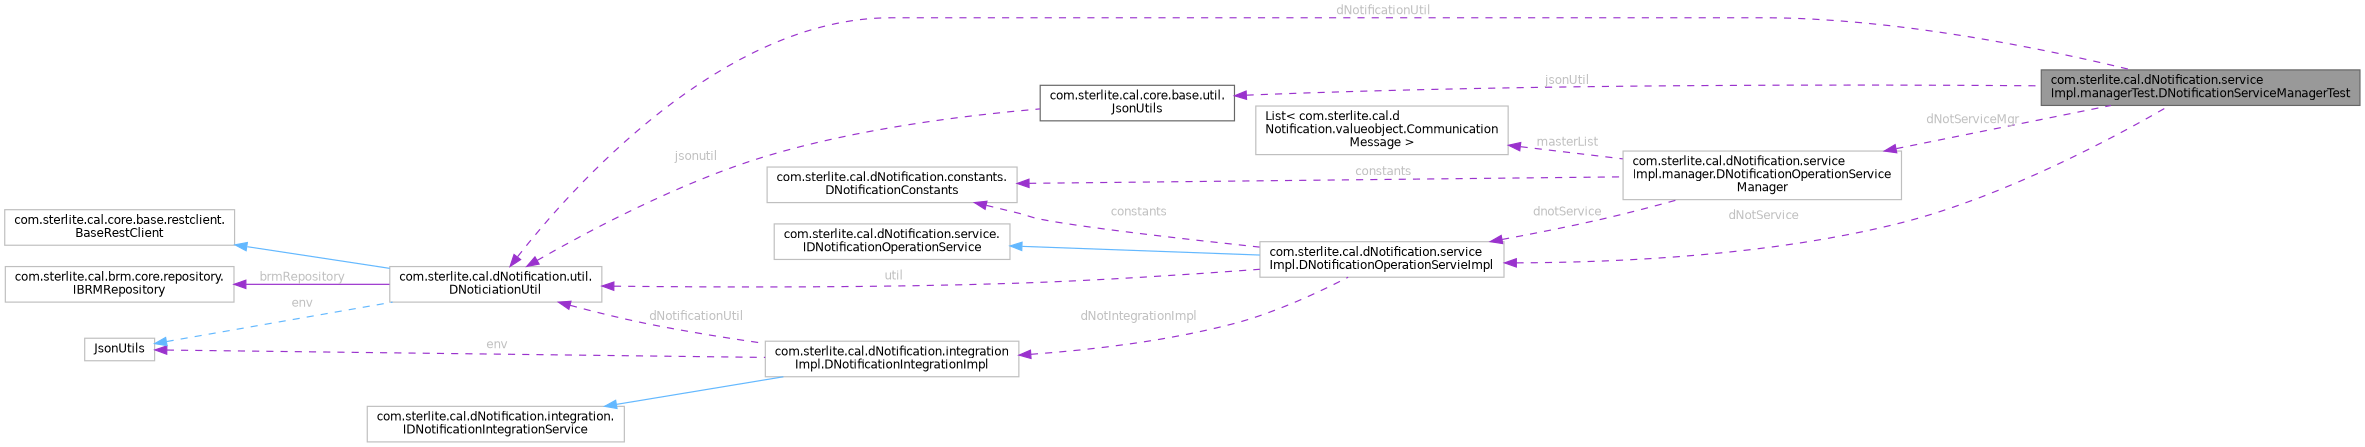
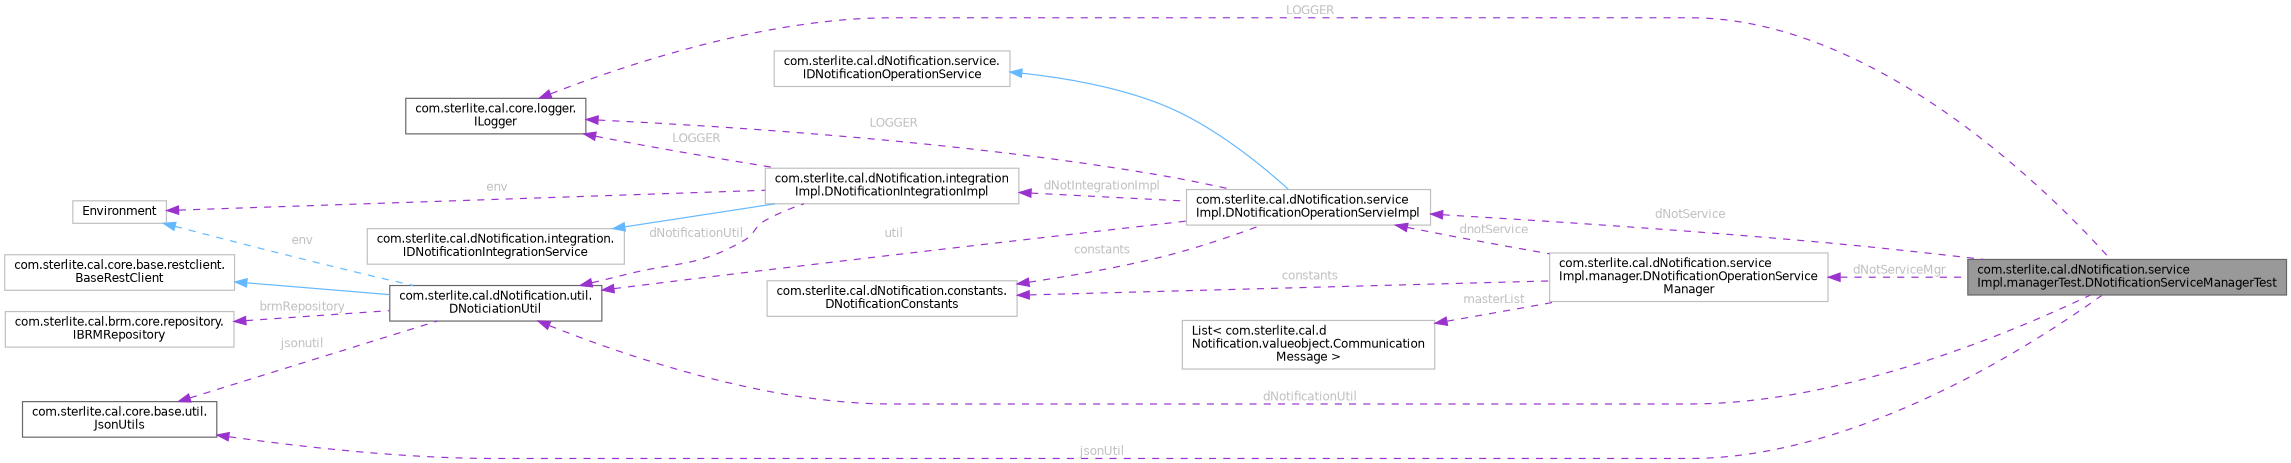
  digraph {
    rankdir=LR
    node [color=grey75 fillcolor=white fontname=Helvetica fontsize=10 shape=box style=filled]
    edge [color=darkorchid3 dir=back fontcolor=grey fontname=Helvetica fontsize=10 labelfontname=Helvetica labelfontsize=10 style=dashed]
    n1 [color=gray40 fillcolor=grey60 fontcolor=black height=0.2 label="com.sterlite.cal.dNotification.service\lImpl.managerTest.DNotificationServiceManagerTest" width=0.4]
+   n2 [color=gray40 height=0.2 label="com.sterlite.cal.core.logger.\lILogger" width=0.4]
    n3 [height=0.2 label="com.sterlite.cal.dNotification.service\lImpl.DNotificationOperationServieImpl" width=0.4]
    n4 [height=0.2 label="com.sterlite.cal.dNotification.integration\lImpl.DNotificationIntegrationImpl" width=0.4]
    n5 [height=0.2 label="com.sterlite.cal.dNotification.service\lImpl.manager.DNotificationOperationService\lManager" width=0.4]
    n6 [height=0.2 label="com.sterlite.cal.dNotification.service.\lIDNotificationOperationService" width=0.4]
-   n7 [height=0.2 label="com.sterlite.cal.dNotification.util.\lDNoticiationUtil" width=0.4]
+   n7 [color=gray40 height=0.2 label="com.sterlite.cal.dNotification.util.\lDNoticiationUtil" width=0.4]
    n8 [height=0.2 label="com.sterlite.cal.core.base.restclient.\lBaseRestClient" width=0.4]
    n9 [height=0.2 label="com.sterlite.cal.brm.core.repository.\lIBRMRepository" width=0.4]
-   n10 [height=0.2 label=JsonUtils width=0.4]
+   n10 [height=0.2 label=Environment width=0.4]
    n11 [color=gray40 height=0.2 label="com.sterlite.cal.core.base.util.\lJsonUtils" width=0.4]
    n12 [height=0.2 label="com.sterlite.cal.dNotification.constants.\lDNotificationConstants" width=0.4]
    n13 [height=0.2 label="com.sterlite.cal.dNotification.integration.\lIDNotificationIntegrationService" width=0.4]
    n14 [height=0.2 label="List\< com.sterlite.cal.d\lNotification.valueobject.Communication\lMessage \>" width=0.4]
+   n2 -> n1 [label=" LOGGER"]
+   n2 -> n3 [label=" LOGGER"]
+   n2 -> n4 [label=" LOGGER"]
    n3 -> n1 [label=" dNotService"]
    n3 -> n5 [label=" dnotService"]
    n4 -> n3 [label=" dNotIntegrationImpl"]
    n5 -> n1 [label=" dNotServiceMgr"]
    n6 -> n3 [color=steelblue1 style=solid fontcolor=""]
    n7 -> n1 [label=" dNotificationUtil"]
    n7 -> n3 [label=" util"]
    n7 -> n4 [label=" dNotificationUtil"]
    n8 -> n7 [color=steelblue1 style=solid fontcolor=""]
-   n9 -> n7 [label=" brmRepository" style=solid]
+   n9 -> n7 [label=" brmRepository"]
    n10 -> n4 [label=" env"]
    n10 -> n7 [color=steelblue1 label=" env"]
    n11 -> n1 [label=" jsonUtil"]
-   n7 -> n11 [label=" jsonutil"]
+   n11 -> n7 [label=" jsonutil"]
    n12 -> n3 [label=" constants"]
    n12 -> n5 [label=" constants"]
    n13 -> n4 [color=steelblue1 style=solid fontcolor=""]
    n14 -> n5 [label=" masterList"]
  }
